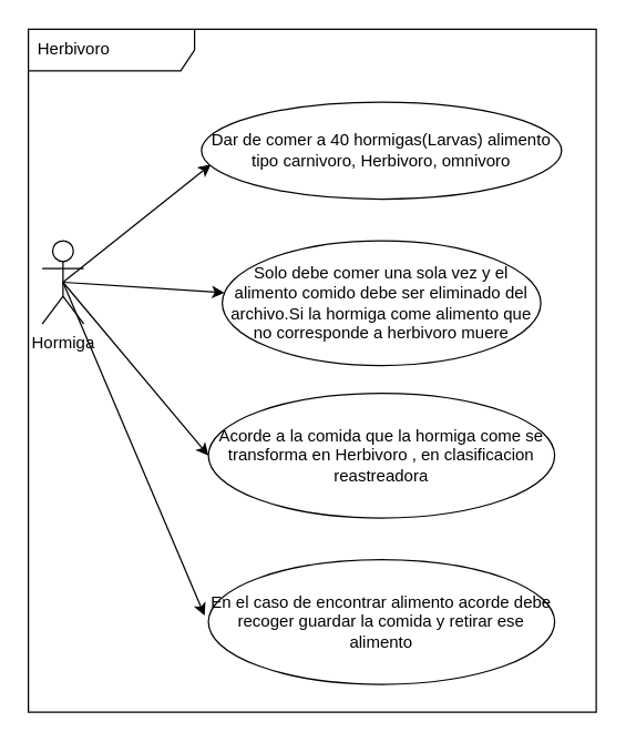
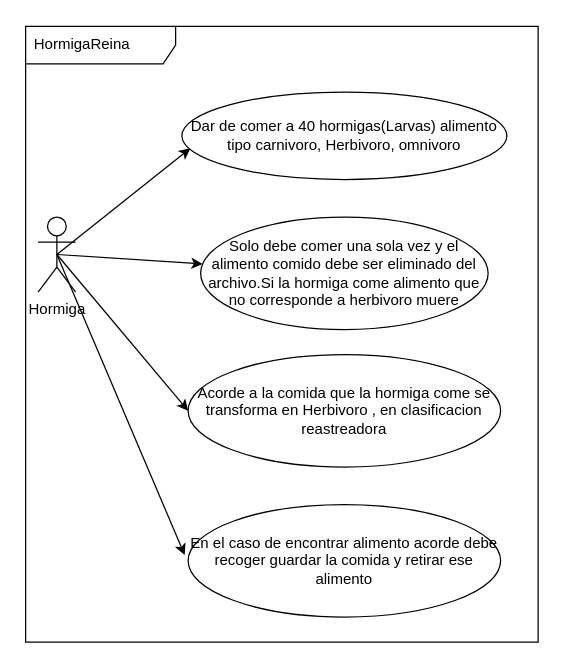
  <mxCell id="0" />
  <mxCell id="1" parent="0" />
  <mxCell id="2" style="edgeStyle=none;html=1;exitX=0.5;exitY=0.5;exitDx=0;exitDy=0;exitPerimeter=0;entryX=0.026;entryY=0.643;entryDx=0;entryDy=0;entryPerimeter=0;" parent="1" source="6" target="7" edge="1"><mxGeometry relative="1" as="geometry" /></mxCell>
  <mxCell id="3" style="edgeStyle=none;html=1;exitX=0.5;exitY=0.5;exitDx=0;exitDy=0;exitPerimeter=0;" parent="1" source="6" target="8" edge="1"><mxGeometry relative="1" as="geometry" /></mxCell>
  <mxCell id="4" style="edgeStyle=none;html=1;exitX=0.5;exitY=0.5;exitDx=0;exitDy=0;exitPerimeter=0;entryX=0;entryY=0.5;entryDx=0;entryDy=0;" parent="1" source="6" target="9" edge="1"><mxGeometry relative="1" as="geometry" /></mxCell>
  <mxCell id="5" style="edgeStyle=none;html=1;exitX=0.5;exitY=0.5;exitDx=0;exitDy=0;exitPerimeter=0;entryX=-0.011;entryY=0.449;entryDx=0;entryDy=0;entryPerimeter=0;" parent="1" source="6" target="10" edge="1"><mxGeometry relative="1" as="geometry" /></mxCell>
  <mxCell id="6" value="Hormiga" style="shape=umlActor;verticalLabelPosition=bottom;verticalAlign=top;html=1;" parent="1" vertex="1"><mxGeometry x="30" y="173" width="30" height="60" as="geometry" /></mxCell>
  <mxCell id="7" value="Dar de comer a 40 hormigas(Larvas) alimento tipo carnivoro, Herbivoro, omnivoro" style="ellipse;whiteSpace=wrap;html=1;" parent="1" vertex="1"><mxGeometry x="145" y="73" width="260" height="70" as="geometry" /></mxCell>
  <mxCell id="8" value="Solo debe comer una sola vez y el alimento comido debe ser eliminado del archivo.Si la hormiga come alimento que no corresponde a herbivoro muere" style="ellipse;whiteSpace=wrap;html=1;" parent="1" vertex="1"><mxGeometry x="160" y="173" width="230" height="90" as="geometry" /></mxCell>
  <mxCell id="9" value="Acorde a la comida que la hormiga come se transforma en Herbivoro , en clasificacion reastreadora" style="ellipse;whiteSpace=wrap;html=1;" parent="1" vertex="1"><mxGeometry x="150" y="283" width="250" height="90" as="geometry" /></mxCell>
  <mxCell id="10" value="En el caso de encontrar alimento acorde debe recoger guardar la comida y retirar ese alimento" style="ellipse;whiteSpace=wrap;html=1;" parent="1" vertex="1"><mxGeometry x="150" y="403" width="250" height="90" as="geometry" /></mxCell>
- <mxCell id="11" value="Herbivoro" style="shape=umlFrame;whiteSpace=wrap;html=1;width=120;height=30;boundedLbl=1;verticalAlign=middle;align=left;spacingLeft=5;" parent="1" vertex="1"><mxGeometry x="20" y="20.5" width="410" height="492.5" as="geometry" /></mxCell>
+ <mxCell id="11" value="HormigaReina" style="shape=umlFrame;whiteSpace=wrap;html=1;width=120;height=30;boundedLbl=1;verticalAlign=middle;align=left;spacingLeft=5;" parent="1" vertex="1"><mxGeometry x="20" y="20.5" width="410" height="492.5" as="geometry" /></mxCell>
